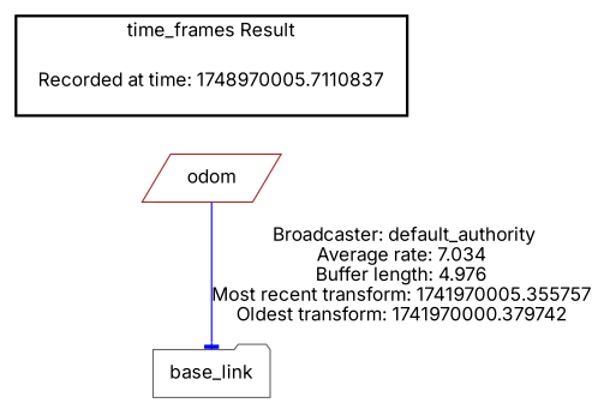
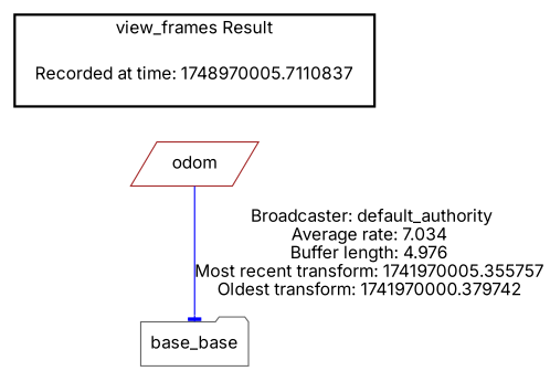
  digraph {
    fontname=Inter
    node [color=brown fontname=Inter]
    edge [fontname=Inter]
    n1 [label="Recorded at time: 1748970005.7110837" shape=plaintext]
    odom [shape=parallelogram]
-   base_link [color=gray40 shape=folder]
+   base_link [color=gray40 shape=folder label=base_base]
    subgraph cluster_1 {
      color=black
-     label="time_frames Result"
+     label="view_frames Result"
      style=bold
      n1
    }
    n1 -> odom [style=invis]
    odom -> base_link [arrowhead=tee color=blue label=" Broadcaster: default_authority\nAverage rate: 7.034\nBuffer length: 4.976\nMost recent transform: 1741970005.355757\nOldest transform: 1741970000.379742\n"]
  }
